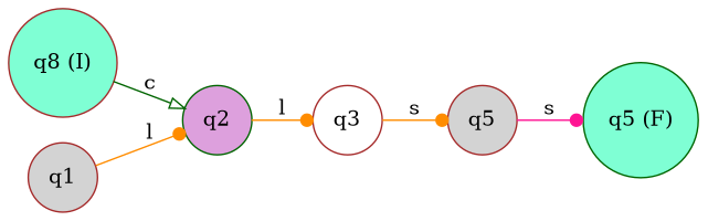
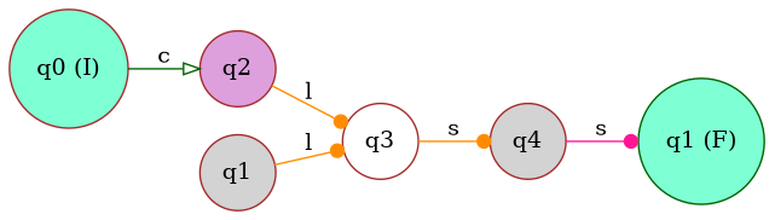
  digraph {
    rankdir=LR
    node [color=brown fillcolor=aquamarine shape=circle style=filled]
    edge [arrowhead=dot color=darkorange]
-   n1 [label="q8 (I)"]
-   n2 [color=darkgreen fillcolor=plum label=q2]
+   n1 [label="q0 (I)"]
+   n2 [fillcolor=plum label=q2]
    n3 [fillcolor=lightgrey label=q1]
    n4 [fillcolor=white label=q3]
-   n5 [fillcolor=lightgrey label=q5]
-   n6 [color=darkgreen label="q5 (F)"]
+   n5 [fillcolor=lightgrey label=q4]
+   n6 [color=darkgreen label="q1 (F)"]
    n1 -> n2 [arrowhead=onormal color=darkgreen label=c]
    n2 -> n4 [label=l]
-   n3 -> n2 [label=l]
+   n3 -> n4 [label=l]
    n4 -> n5 [label=s]
    n5 -> n6 [color=deeppink label=s]
  }
